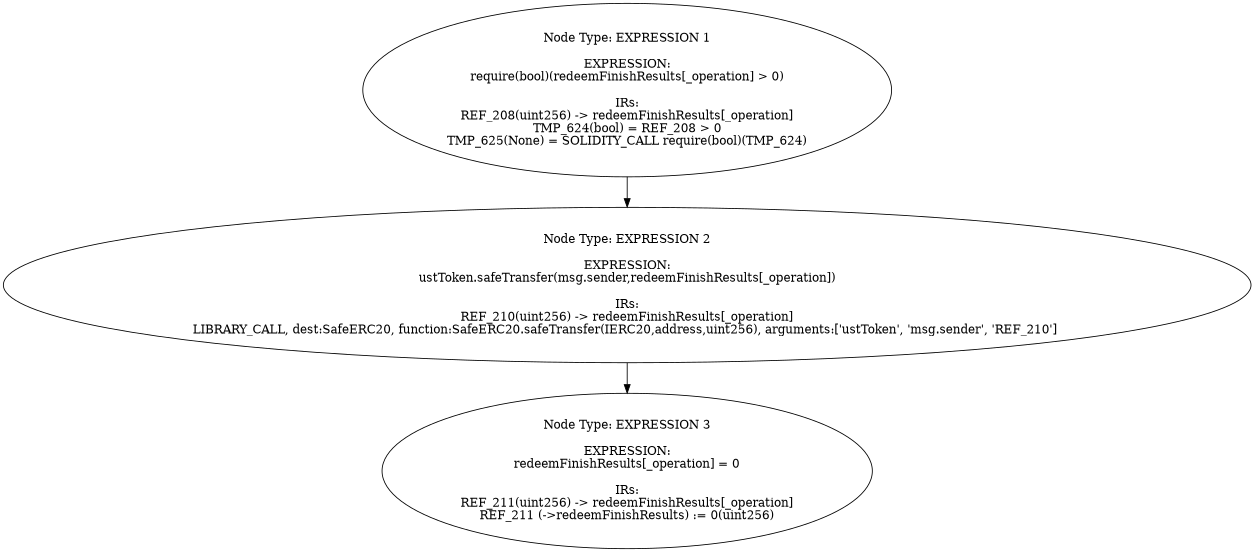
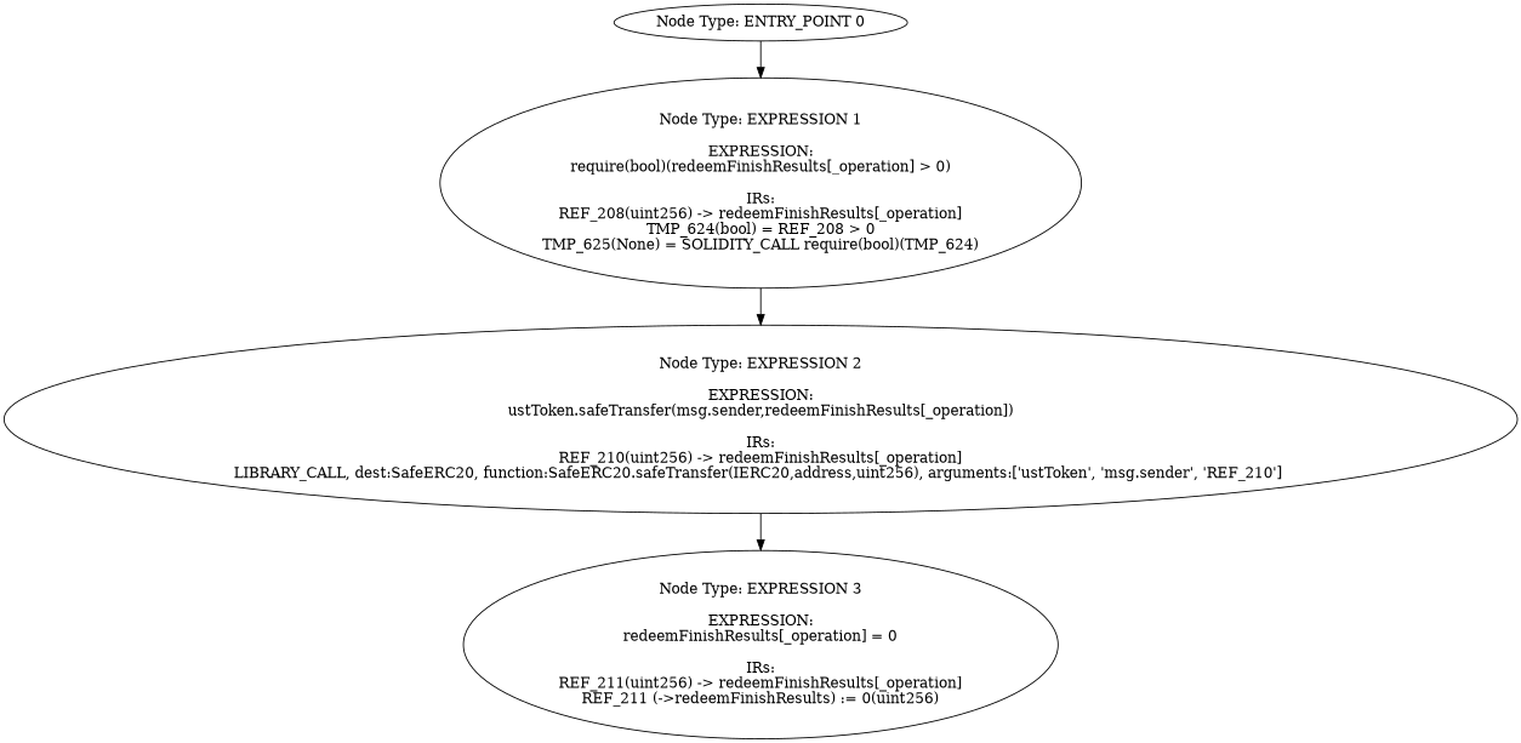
  digraph {
+   n1 [label="Node Type: ENTRY_POINT 0\n"]
    n2 [label="Node Type: EXPRESSION 1\n\nEXPRESSION:\nrequire(bool)(redeemFinishResults[_operation] > 0)\n\nIRs:\nREF_208(uint256) -> redeemFinishResults[_operation]\nTMP_624(bool) = REF_208 > 0\nTMP_625(None) = SOLIDITY_CALL require(bool)(TMP_624)"]
    n3 [label="Node Type: EXPRESSION 2\n\nEXPRESSION:\nustToken.safeTransfer(msg.sender,redeemFinishResults[_operation])\n\nIRs:\nREF_210(uint256) -> redeemFinishResults[_operation]\nLIBRARY_CALL, dest:SafeERC20, function:SafeERC20.safeTransfer(IERC20,address,uint256), arguments:['ustToken', 'msg.sender', 'REF_210'] "]
    n4 [label="Node Type: EXPRESSION 3\n\nEXPRESSION:\nredeemFinishResults[_operation] = 0\n\nIRs:\nREF_211(uint256) -> redeemFinishResults[_operation]\nREF_211 (->redeemFinishResults) := 0(uint256)"]
+   n1 -> n2
    n2 -> n3
    n3 -> n4
  }
